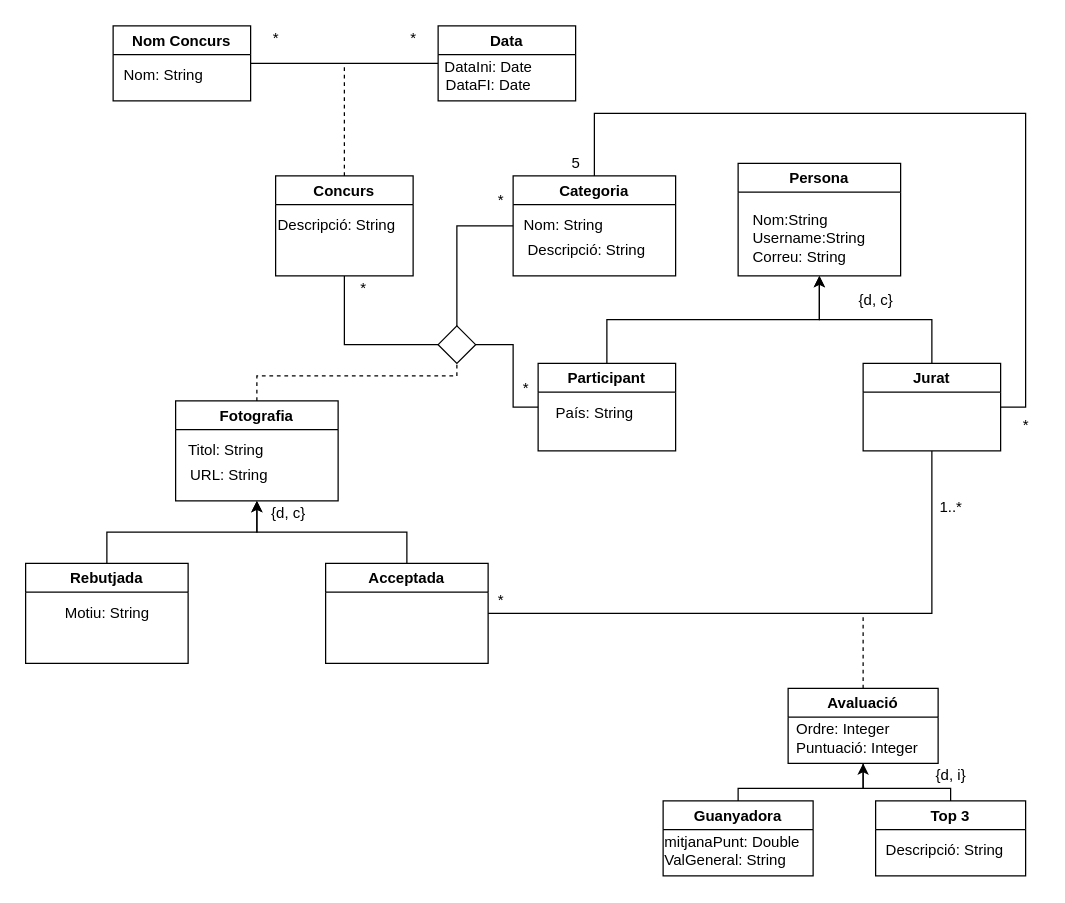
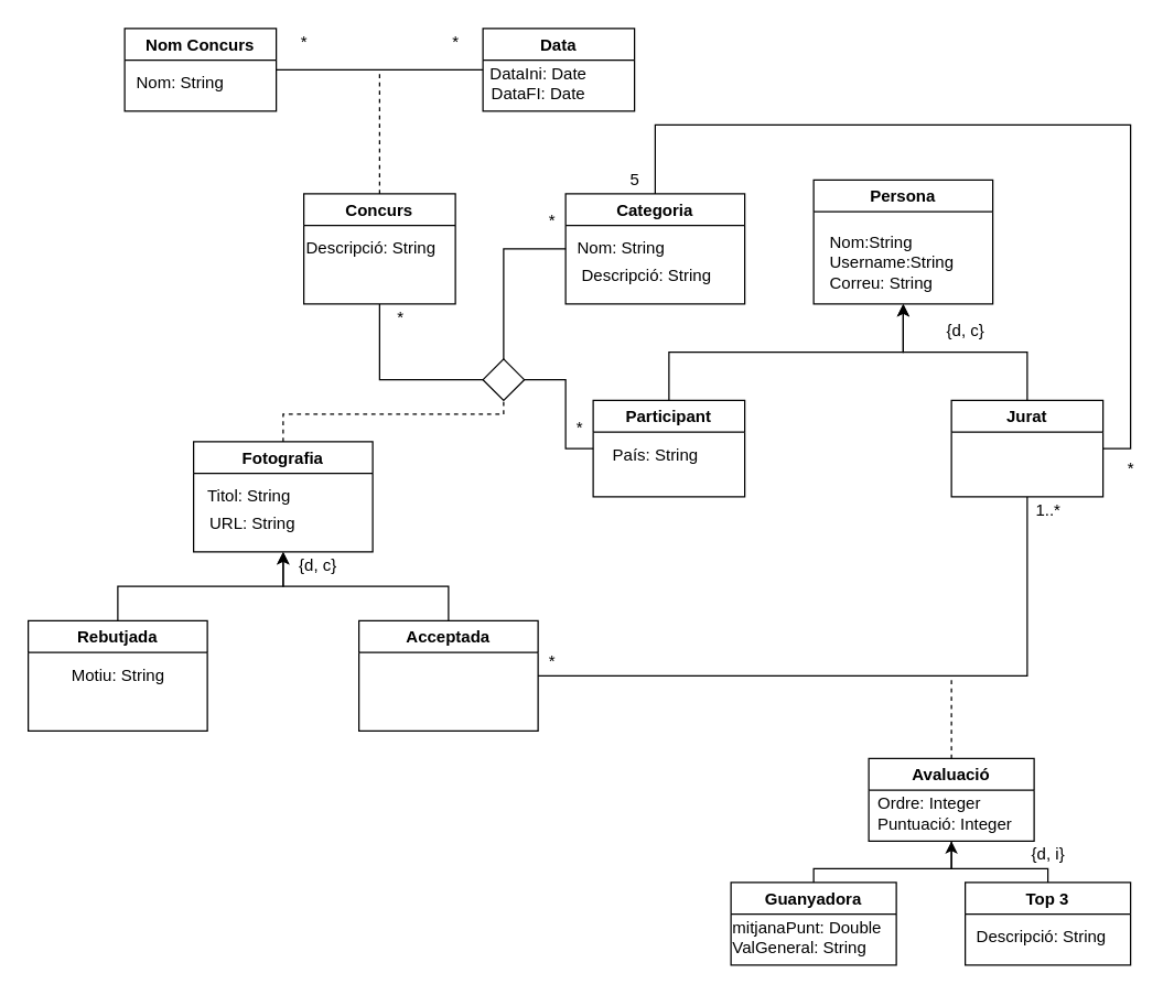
  <mxCell id="0" />
  <mxCell id="1" parent="0" />
  <mxCell id="2" style="edgeStyle=orthogonalEdgeStyle;rounded=0;orthogonalLoop=1;jettySize=auto;html=1;exitX=1;exitY=0.5;exitDx=0;exitDy=0;entryX=0;entryY=0.5;entryDx=0;entryDy=0;endArrow=none;endFill=0;" parent="1" source="3" target="5" edge="1"><mxGeometry relative="1" as="geometry"><Array as="points"><mxPoint x="280" y="50" /><mxPoint x="280" y="50" /></Array></mxGeometry></mxCell>
  <mxCell id="3" value="Nom Concurs" style="swimlane;" parent="1" vertex="1"><mxGeometry x="90" y="20" width="110" height="60" as="geometry" /></mxCell>
  <mxCell id="4" value="Nom: String" style="text;html=1;align=center;verticalAlign=middle;resizable=0;points=[];autosize=1;strokeColor=none;fillColor=none;" parent="3" vertex="1"><mxGeometry y="30" width="80" height="20" as="geometry" /></mxCell>
  <mxCell id="5" value="Data" style="swimlane;" parent="1" vertex="1"><mxGeometry x="350" y="20" width="110" height="60" as="geometry" /></mxCell>
  <mxCell id="6" value="DataIni: Date&lt;br&gt;DataFI: Date" style="text;html=1;align=center;verticalAlign=middle;resizable=0;points=[];autosize=1;strokeColor=none;fillColor=none;" parent="5" vertex="1"><mxGeometry x="-5" y="25" width="90" height="30" as="geometry" /></mxCell>
  <mxCell id="7" style="edgeStyle=orthogonalEdgeStyle;rounded=0;orthogonalLoop=1;jettySize=auto;html=1;exitX=0.5;exitY=0;exitDx=0;exitDy=0;endArrow=none;endFill=0;dashed=1;" parent="1" source="9" edge="1"><mxGeometry relative="1" as="geometry"><mxPoint x="275" y="50" as="targetPoint" /></mxGeometry></mxCell>
  <mxCell id="8" style="edgeStyle=orthogonalEdgeStyle;rounded=0;orthogonalLoop=1;jettySize=auto;html=1;exitX=0.5;exitY=1;exitDx=0;exitDy=0;entryX=0;entryY=0.5;entryDx=0;entryDy=0;endArrow=none;endFill=0;" parent="1" source="9" target="25" edge="1"><mxGeometry relative="1" as="geometry" /></mxCell>
  <mxCell id="9" value="Concurs" style="swimlane;startSize=23;" parent="1" vertex="1"><mxGeometry x="220" y="140" width="110" height="80" as="geometry" /></mxCell>
  <mxCell id="10" value="Descripció: String" style="text;html=1;align=left;verticalAlign=middle;resizable=0;points=[];autosize=1;strokeColor=none;fillColor=none;" parent="9" vertex="1"><mxGeometry y="30" width="110" height="20" as="geometry" /></mxCell>
  <mxCell id="11" style="edgeStyle=orthogonalEdgeStyle;rounded=0;orthogonalLoop=1;jettySize=auto;html=1;exitX=0;exitY=0.5;exitDx=0;exitDy=0;entryX=0.5;entryY=0;entryDx=0;entryDy=0;endArrow=none;endFill=0;" parent="1" source="12" target="25" edge="1"><mxGeometry relative="1" as="geometry" /></mxCell>
  <mxCell id="12" value="Categoria" style="swimlane;" parent="1" vertex="1"><mxGeometry x="410" y="140" width="130" height="80" as="geometry" /></mxCell>
  <mxCell id="13" value="Nom: String" style="text;html=1;align=center;verticalAlign=middle;resizable=0;points=[];autosize=1;strokeColor=none;fillColor=none;" parent="12" vertex="1"><mxGeometry y="30" width="80" height="20" as="geometry" /></mxCell>
  <mxCell id="14" value="Descripció: String" style="text;html=1;align=left;verticalAlign=middle;resizable=0;points=[];autosize=1;strokeColor=none;fillColor=none;" parent="12" vertex="1"><mxGeometry x="10" y="50" width="110" height="20" as="geometry" /></mxCell>
  <mxCell id="15" style="edgeStyle=orthogonalEdgeStyle;rounded=0;orthogonalLoop=1;jettySize=auto;html=1;exitX=0.5;exitY=0;exitDx=0;exitDy=0;entryX=0.5;entryY=1;entryDx=0;entryDy=0;endArrow=none;endFill=0;dashed=1;" parent="1" source="18" target="25" edge="1"><mxGeometry relative="1" as="geometry"><Array as="points"><mxPoint x="205" y="300" /><mxPoint x="365" y="300" /></Array></mxGeometry></mxCell>
  <mxCell id="16" style="edgeStyle=orthogonalEdgeStyle;rounded=0;orthogonalLoop=1;jettySize=auto;html=1;exitX=0.5;exitY=1;exitDx=0;exitDy=0;startArrow=classic;startFill=1;endArrow=none;endFill=0;entryX=0.5;entryY=0;entryDx=0;entryDy=0;" parent="1" source="18" target="30" edge="1"><mxGeometry relative="1" as="geometry"><mxPoint x="340" y="450" as="targetPoint" /></mxGeometry></mxCell>
  <mxCell id="17" style="edgeStyle=orthogonalEdgeStyle;rounded=0;orthogonalLoop=1;jettySize=auto;html=1;exitX=0.5;exitY=1;exitDx=0;exitDy=0;startArrow=classic;startFill=1;endArrow=none;endFill=0;" parent="1" source="18" target="29" edge="1"><mxGeometry relative="1" as="geometry"><mxPoint x="120" y="450" as="targetPoint" /></mxGeometry></mxCell>
  <mxCell id="18" value="Fotografia" style="swimlane;" parent="1" vertex="1"><mxGeometry x="140" y="320" width="130" height="80" as="geometry" /></mxCell>
  <mxCell id="19" value="Titol: String" style="text;html=1;align=center;verticalAlign=middle;resizable=0;points=[];autosize=1;strokeColor=none;fillColor=none;" parent="18" vertex="1"><mxGeometry y="30" width="80" height="20" as="geometry" /></mxCell>
  <mxCell id="20" value="URL: String" style="text;html=1;align=left;verticalAlign=middle;resizable=0;points=[];autosize=1;strokeColor=none;fillColor=none;" parent="18" vertex="1"><mxGeometry x="10" y="50" width="80" height="20" as="geometry" /></mxCell>
  <mxCell id="21" style="edgeStyle=orthogonalEdgeStyle;rounded=0;orthogonalLoop=1;jettySize=auto;html=1;exitX=0.5;exitY=0;exitDx=0;exitDy=0;endArrow=classic;endFill=1;startArrow=none;startFill=0;entryX=0.5;entryY=1;entryDx=0;entryDy=0;" parent="1" source="22" target="27" edge="1"><mxGeometry relative="1" as="geometry"><mxPoint x="655" y="240" as="targetPoint" /></mxGeometry></mxCell>
  <mxCell id="22" value="Participant" style="swimlane;" parent="1" vertex="1"><mxGeometry x="430" y="290" width="110" height="70" as="geometry" /></mxCell>
  <mxCell id="23" value="País: String" style="text;html=1;align=center;verticalAlign=middle;resizable=0;points=[];autosize=1;strokeColor=none;fillColor=none;" parent="22" vertex="1"><mxGeometry x="5" y="30" width="80" height="20" as="geometry" /></mxCell>
  <mxCell id="24" style="edgeStyle=orthogonalEdgeStyle;rounded=0;orthogonalLoop=1;jettySize=auto;html=1;exitX=1;exitY=0.5;exitDx=0;exitDy=0;entryX=0;entryY=0.5;entryDx=0;entryDy=0;endArrow=none;endFill=0;" parent="1" source="25" target="22" edge="1"><mxGeometry relative="1" as="geometry"><Array as="points"><mxPoint x="410" y="275" /><mxPoint x="410" y="325" /></Array></mxGeometry></mxCell>
  <mxCell id="25" value="" style="rhombus;whiteSpace=wrap;html=1;" parent="1" vertex="1"><mxGeometry x="350" y="260" width="30" height="30" as="geometry" /></mxCell>
  <mxCell id="26" style="edgeStyle=orthogonalEdgeStyle;rounded=0;orthogonalLoop=1;jettySize=auto;html=1;exitX=0.5;exitY=1;exitDx=0;exitDy=0;startArrow=classic;startFill=1;endArrow=none;endFill=0;entryX=0.5;entryY=0;entryDx=0;entryDy=0;" parent="1" source="27" target="34" edge="1"><mxGeometry relative="1" as="geometry"><mxPoint x="750" y="290" as="targetPoint" /></mxGeometry></mxCell>
  <mxCell id="27" value="Persona" style="swimlane;" parent="1" vertex="1"><mxGeometry x="590" y="130" width="130" height="90" as="geometry" /></mxCell>
  <mxCell id="28" value="Nom:String&lt;br&gt;Username:String&lt;br&gt;Correu: String" style="text;html=1;align=left;verticalAlign=middle;resizable=0;points=[];autosize=1;strokeColor=none;fillColor=none;" parent="27" vertex="1"><mxGeometry x="10" y="35" width="110" height="50" as="geometry" /></mxCell>
  <mxCell id="29" value="Rebutjada" style="swimlane;" parent="1" vertex="1"><mxGeometry x="20" y="450" width="130" height="80" as="geometry" /></mxCell>
  <mxCell id="30" value="Acceptada" style="swimlane;" parent="1" vertex="1"><mxGeometry x="260" y="450" width="130" height="80" as="geometry" /></mxCell>
  <mxCell id="31" value="Motiu: String" style="text;html=1;align=center;verticalAlign=middle;resizable=0;points=[];autosize=1;strokeColor=none;fillColor=none;" parent="1" vertex="1"><mxGeometry x="45" y="480" width="80" height="20" as="geometry" /></mxCell>
  <mxCell id="32" style="edgeStyle=orthogonalEdgeStyle;rounded=0;orthogonalLoop=1;jettySize=auto;html=1;exitX=1;exitY=0.5;exitDx=0;exitDy=0;entryX=0.5;entryY=0;entryDx=0;entryDy=0;startArrow=none;startFill=0;endArrow=none;endFill=0;" parent="1" source="34" target="12" edge="1"><mxGeometry relative="1" as="geometry"><Array as="points"><mxPoint x="820" y="325" /><mxPoint x="820" y="90" /><mxPoint x="475" y="90" /></Array></mxGeometry></mxCell>
  <mxCell id="33" style="edgeStyle=orthogonalEdgeStyle;rounded=0;orthogonalLoop=1;jettySize=auto;html=1;exitX=0.5;exitY=1;exitDx=0;exitDy=0;entryX=1;entryY=0.5;entryDx=0;entryDy=0;startArrow=none;startFill=0;endArrow=none;endFill=0;" parent="1" source="34" target="30" edge="1"><mxGeometry relative="1" as="geometry" /></mxCell>
  <mxCell id="34" value="Jurat" style="swimlane;" parent="1" vertex="1"><mxGeometry x="690" y="290" width="110" height="70" as="geometry" /></mxCell>
  <mxCell id="35" style="edgeStyle=orthogonalEdgeStyle;rounded=0;orthogonalLoop=1;jettySize=auto;html=1;exitX=0.5;exitY=0;exitDx=0;exitDy=0;startArrow=none;startFill=0;endArrow=none;endFill=0;dashed=1;" parent="1" source="37" edge="1"><mxGeometry relative="1" as="geometry"><mxPoint x="690" y="490" as="targetPoint" /><Array as="points"><mxPoint x="690" y="490" /></Array></mxGeometry></mxCell>
  <mxCell id="36" style="edgeStyle=orthogonalEdgeStyle;rounded=0;orthogonalLoop=1;jettySize=auto;html=1;exitX=0.5;exitY=1;exitDx=0;exitDy=0;startArrow=classic;startFill=1;endArrow=none;endFill=0;" parent="1" source="37" target="39" edge="1"><mxGeometry relative="1" as="geometry"><mxPoint x="610" y="640" as="targetPoint" /></mxGeometry></mxCell>
  <mxCell id="37" value="Avaluació" style="swimlane;" parent="1" vertex="1"><mxGeometry x="630" y="550" width="120" height="60" as="geometry" /></mxCell>
  <mxCell id="38" value="&lt;div style=&quot;text-align: justify&quot;&gt;&lt;span&gt;Ordre: Integer&lt;/span&gt;&lt;/div&gt;&lt;div style=&quot;text-align: justify&quot;&gt;&lt;span&gt;Puntuació: Integer&lt;/span&gt;&lt;/div&gt;" style="text;html=1;align=center;verticalAlign=middle;resizable=0;points=[];autosize=1;strokeColor=none;fillColor=none;" parent="37" vertex="1"><mxGeometry y="25" width="110" height="30" as="geometry" /></mxCell>
  <mxCell id="39" value="Top 3" style="swimlane;" parent="1" vertex="1"><mxGeometry x="700" y="640" width="120" height="60" as="geometry" /></mxCell>
  <mxCell id="40" value="&lt;div style=&quot;text-align: justify&quot;&gt;Descripció: String&lt;/div&gt;" style="text;html=1;align=center;verticalAlign=middle;resizable=0;points=[];autosize=1;strokeColor=none;fillColor=none;" parent="39" vertex="1"><mxGeometry y="30" width="110" height="20" as="geometry" /></mxCell>
  <mxCell id="41" style="edgeStyle=orthogonalEdgeStyle;rounded=0;orthogonalLoop=1;jettySize=auto;html=1;exitX=0.5;exitY=0;exitDx=0;exitDy=0;entryX=0.5;entryY=1;entryDx=0;entryDy=0;startArrow=none;startFill=0;endArrow=none;endFill=0;" parent="1" source="42" target="37" edge="1"><mxGeometry relative="1" as="geometry"><Array as="points"><mxPoint x="590" y="630" /><mxPoint x="690" y="630" /></Array></mxGeometry></mxCell>
  <mxCell id="42" value="Guanyadora" style="swimlane;" parent="1" vertex="1"><mxGeometry x="530" y="640" width="120" height="60" as="geometry" /></mxCell>
  <mxCell id="43" value="&lt;div style=&quot;text-align: justify&quot;&gt;mitjanaPunt: Double&lt;/div&gt;&lt;div style=&quot;text-align: justify&quot;&gt;ValGeneral: String&lt;/div&gt;" style="text;html=1;align=center;verticalAlign=middle;resizable=0;points=[];autosize=1;strokeColor=none;fillColor=none;" parent="42" vertex="1"><mxGeometry x="-5" y="25" width="120" height="30" as="geometry" /></mxCell>
  <mxCell id="44" value="*" style="text;html=1;align=center;verticalAlign=middle;resizable=0;points=[];autosize=1;strokeColor=none;fillColor=none;" parent="1" vertex="1"><mxGeometry x="210" y="20" width="20" height="20" as="geometry" /></mxCell>
  <mxCell id="45" value="*" style="text;html=1;align=center;verticalAlign=middle;resizable=0;points=[];autosize=1;strokeColor=none;fillColor=none;" parent="1" vertex="1"><mxGeometry x="320" y="20" width="20" height="20" as="geometry" /></mxCell>
  <mxCell id="46" value="*" style="text;html=1;align=center;verticalAlign=middle;resizable=0;points=[];autosize=1;strokeColor=none;fillColor=none;" parent="1" vertex="1"><mxGeometry x="390" y="150" width="20" height="20" as="geometry" /></mxCell>
  <mxCell id="47" value="*" style="text;html=1;align=center;verticalAlign=middle;resizable=0;points=[];autosize=1;strokeColor=none;fillColor=none;" parent="1" vertex="1"><mxGeometry x="410" y="300" width="20" height="20" as="geometry" /></mxCell>
  <mxCell id="48" value="*" style="text;html=1;align=center;verticalAlign=middle;resizable=0;points=[];autosize=1;strokeColor=none;fillColor=none;" parent="1" vertex="1"><mxGeometry x="280" y="220" width="20" height="20" as="geometry" /></mxCell>
  <mxCell id="49" value="5" style="text;html=1;align=center;verticalAlign=middle;resizable=0;points=[];autosize=1;strokeColor=none;fillColor=none;" parent="1" vertex="1"><mxGeometry x="450" y="120" width="20" height="20" as="geometry" /></mxCell>
  <mxCell id="50" value="*" style="text;html=1;align=center;verticalAlign=middle;resizable=0;points=[];autosize=1;strokeColor=none;fillColor=none;" parent="1" vertex="1"><mxGeometry x="810" y="330" width="20" height="20" as="geometry" /></mxCell>
  <mxCell id="51" value="*" style="text;html=1;align=center;verticalAlign=middle;resizable=0;points=[];autosize=1;strokeColor=none;fillColor=none;" parent="1" vertex="1"><mxGeometry x="390" y="470" width="20" height="20" as="geometry" /></mxCell>
- <mxCell id="52" value="1..*" style="text;html=1;align=center;verticalAlign=middle;resizable=0;points=[];autosize=1;strokeColor=none;fillColor=none;" parent="1" vertex="1"><mxGeometry x="745" y="395" width="30" height="20" as="geometry" /></mxCell>
+ <mxCell id="52" value="1..*" style="text;html=1;align=center;verticalAlign=middle;resizable=0;points=[];autosize=1;strokeColor=none;fillColor=none;" parent="1" vertex="1"><mxGeometry x="745" y="360" width="30" height="20" as="geometry" /></mxCell>
  <mxCell id="53" value="{d, c}" style="text;html=1;align=center;verticalAlign=middle;resizable=0;points=[];autosize=1;strokeColor=none;fillColor=none;" vertex="1" parent="1"><mxGeometry x="210" y="400" width="40" height="20" as="geometry" /></mxCell>
  <mxCell id="54" value="{d, i}" style="text;html=1;align=center;verticalAlign=middle;resizable=0;points=[];autosize=1;strokeColor=none;fillColor=none;" vertex="1" parent="1"><mxGeometry x="740" y="610" width="40" height="20" as="geometry" /></mxCell>
  <mxCell id="55" value="{d, c}" style="text;html=1;align=center;verticalAlign=middle;resizable=0;points=[];autosize=1;strokeColor=none;fillColor=none;" vertex="1" parent="1"><mxGeometry x="680" y="230" width="40" height="20" as="geometry" /></mxCell>
